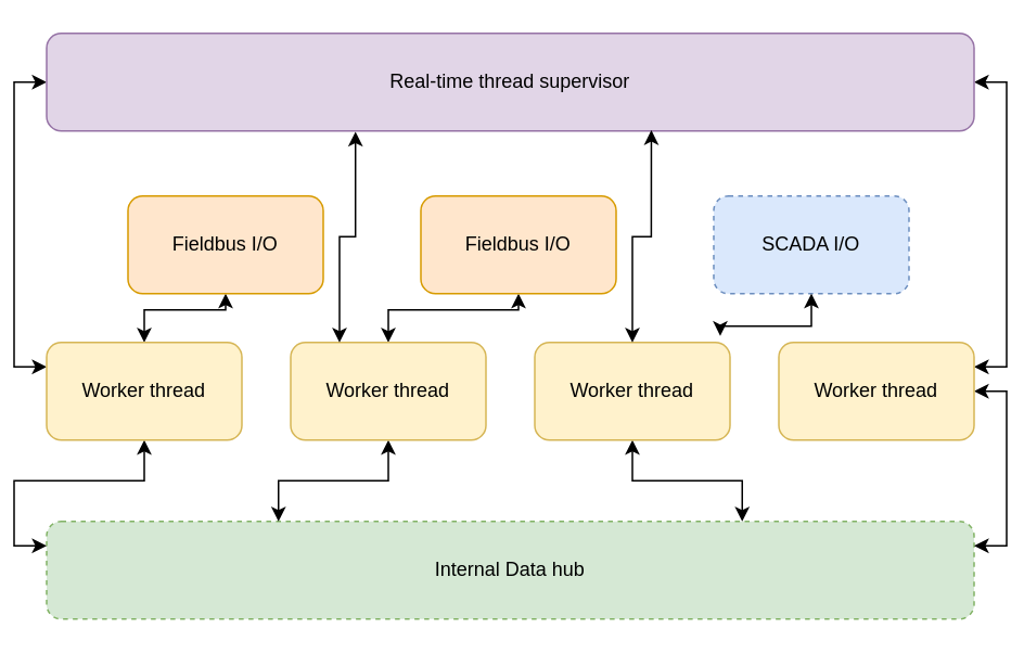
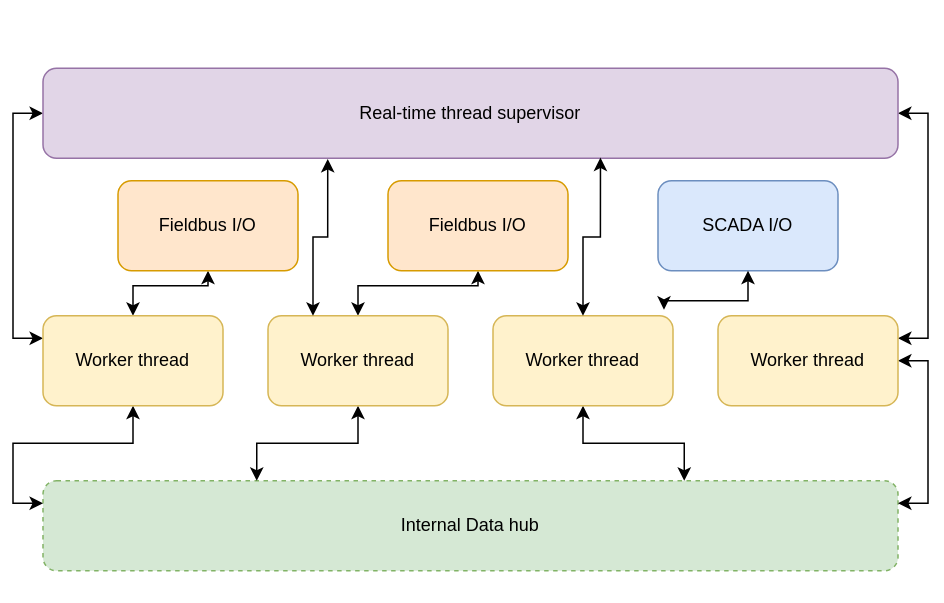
  <mxCell id="0" />
  <mxCell id="1" parent="0" />
  <mxCell id="2" value="Internal Data hub" style="rounded=1;whiteSpace=wrap;html=1;fillColor=#d5e8d4;strokeColor=#82b366;dashed=1;" parent="1" vertex="1"><mxGeometry x="20" y="320" width="570" height="60" as="geometry" /></mxCell>
  <mxCell id="3" style="edgeStyle=orthogonalEdgeStyle;rounded=0;orthogonalLoop=1;jettySize=auto;html=1;entryX=0;entryY=0.25;entryDx=0;entryDy=0;strokeColor=default;align=center;verticalAlign=middle;fontFamily=Helvetica;fontSize=11;fontColor=default;labelBackgroundColor=default;startArrow=classic;startFill=1;endArrow=classic;" parent="1" source="6" target="2" edge="1"><mxGeometry relative="1" as="geometry" /></mxCell>
  <mxCell id="4" style="edgeStyle=orthogonalEdgeStyle;rounded=0;orthogonalLoop=1;jettySize=auto;html=1;exitX=0.5;exitY=0;exitDx=0;exitDy=0;entryX=0.5;entryY=1;entryDx=0;entryDy=0;strokeColor=default;align=center;verticalAlign=middle;fontFamily=Helvetica;fontSize=11;fontColor=default;labelBackgroundColor=default;startArrow=classic;startFill=1;endArrow=classic;" parent="1" source="6" target="16" edge="1"><mxGeometry relative="1" as="geometry" /></mxCell>
  <mxCell id="5" style="edgeStyle=orthogonalEdgeStyle;rounded=0;orthogonalLoop=1;jettySize=auto;html=1;exitX=0;exitY=0.25;exitDx=0;exitDy=0;entryX=0;entryY=0.5;entryDx=0;entryDy=0;strokeColor=default;align=center;verticalAlign=middle;fontFamily=Helvetica;fontSize=11;fontColor=default;labelBackgroundColor=default;startArrow=classic;startFill=1;endArrow=classic;" parent="1" source="6" target="15" edge="1"><mxGeometry relative="1" as="geometry" /></mxCell>
  <mxCell id="6" value="Worker thread" style="rounded=1;whiteSpace=wrap;html=1;fillColor=#fff2cc;strokeColor=#d6b656;" parent="1" vertex="1"><mxGeometry x="20" y="210" width="120" height="60" as="geometry" /></mxCell>
  <mxCell id="7" style="edgeStyle=orthogonalEdgeStyle;rounded=0;orthogonalLoop=1;jettySize=auto;html=1;exitX=0.5;exitY=1;exitDx=0;exitDy=0;entryX=0.25;entryY=0;entryDx=0;entryDy=0;strokeColor=default;align=center;verticalAlign=middle;fontFamily=Helvetica;fontSize=11;fontColor=default;labelBackgroundColor=default;startArrow=classic;startFill=1;endArrow=classic;" parent="1" source="9" target="2" edge="1"><mxGeometry relative="1" as="geometry" /></mxCell>
  <mxCell id="8" style="edgeStyle=orthogonalEdgeStyle;rounded=0;orthogonalLoop=1;jettySize=auto;html=1;exitX=0.5;exitY=0;exitDx=0;exitDy=0;entryX=0.5;entryY=1;entryDx=0;entryDy=0;strokeColor=default;align=center;verticalAlign=middle;fontFamily=Helvetica;fontSize=11;fontColor=default;labelBackgroundColor=default;startArrow=classic;startFill=1;endArrow=classic;" parent="1" source="9" target="18" edge="1"><mxGeometry relative="1" as="geometry" /></mxCell>
  <mxCell id="9" value="Worker thread" style="rounded=1;whiteSpace=wrap;html=1;fillColor=#fff2cc;strokeColor=#d6b656;" parent="1" vertex="1"><mxGeometry x="170" y="210" width="120" height="60" as="geometry" /></mxCell>
  <mxCell id="10" style="edgeStyle=orthogonalEdgeStyle;rounded=0;orthogonalLoop=1;jettySize=auto;html=1;entryX=0.75;entryY=0;entryDx=0;entryDy=0;strokeColor=default;align=center;verticalAlign=middle;fontFamily=Helvetica;fontSize=11;fontColor=default;labelBackgroundColor=default;startArrow=classic;startFill=1;endArrow=classic;" parent="1" source="11" target="2" edge="1"><mxGeometry relative="1" as="geometry" /></mxCell>
  <mxCell id="11" value="Worker thread" style="rounded=1;whiteSpace=wrap;html=1;fillColor=#fff2cc;strokeColor=#d6b656;" parent="1" vertex="1"><mxGeometry x="320" y="210" width="120" height="60" as="geometry" /></mxCell>
  <mxCell id="12" style="edgeStyle=orthogonalEdgeStyle;rounded=0;orthogonalLoop=1;jettySize=auto;html=1;exitX=1;exitY=0.5;exitDx=0;exitDy=0;entryX=1;entryY=0.25;entryDx=0;entryDy=0;strokeColor=default;align=center;verticalAlign=middle;fontFamily=Helvetica;fontSize=11;fontColor=default;labelBackgroundColor=default;startArrow=classic;startFill=1;endArrow=classic;" parent="1" source="14" target="2" edge="1"><mxGeometry relative="1" as="geometry" /></mxCell>
  <mxCell id="13" style="edgeStyle=orthogonalEdgeStyle;rounded=0;orthogonalLoop=1;jettySize=auto;html=1;exitX=1;exitY=0.25;exitDx=0;exitDy=0;entryX=1;entryY=0.5;entryDx=0;entryDy=0;strokeColor=default;align=center;verticalAlign=middle;fontFamily=Helvetica;fontSize=11;fontColor=default;labelBackgroundColor=default;startArrow=classic;startFill=1;endArrow=classic;" parent="1" source="14" target="15" edge="1"><mxGeometry relative="1" as="geometry" /></mxCell>
  <mxCell id="14" value="Worker thread" style="rounded=1;whiteSpace=wrap;html=1;fillColor=#fff2cc;strokeColor=#d6b656;" parent="1" vertex="1"><mxGeometry x="470" y="210" width="120" height="60" as="geometry" /></mxCell>
- <mxCell id="15" value="Real-time thread supervisor" style="rounded=1;whiteSpace=wrap;html=1;fillColor=#e1d5e7;strokeColor=#9673a6;" parent="1" vertex="1"><mxGeometry x="20" y="20" width="570" height="60" as="geometry" /></mxCell>
+ <mxCell id="15" value="Real-time thread supervisor" style="rounded=1;whiteSpace=wrap;html=1;fillColor=#e1d5e7;strokeColor=#9673a6;" parent="1" vertex="1"><mxGeometry x="20" y="45" width="570" height="60" as="geometry" /></mxCell>
  <mxCell id="16" value="Fieldbus I/O" style="rounded=1;whiteSpace=wrap;html=1;fillColor=#ffe6cc;strokeColor=#d79b00;" parent="1" vertex="1"><mxGeometry x="70" y="120" width="120" height="60" as="geometry" /></mxCell>
- <mxCell id="17" value="SCADA I/O" style="rounded=1;whiteSpace=wrap;html=1;fillColor=#dae8fc;strokeColor=#6c8ebf;dashed=1;" parent="1" vertex="1"><mxGeometry x="430" y="120" width="120" height="60" as="geometry" /></mxCell>
+ <mxCell id="17" value="SCADA I/O" style="rounded=1;whiteSpace=wrap;html=1;fillColor=#dae8fc;strokeColor=#6c8ebf;" parent="1" vertex="1"><mxGeometry x="430" y="120" width="120" height="60" as="geometry" /></mxCell>
  <mxCell id="18" value="Fieldbus I/O" style="rounded=1;whiteSpace=wrap;html=1;fillColor=#ffe6cc;strokeColor=#d79b00;" parent="1" vertex="1"><mxGeometry x="250" y="120" width="120" height="60" as="geometry" /></mxCell>
  <mxCell id="19" style="edgeStyle=orthogonalEdgeStyle;rounded=0;orthogonalLoop=1;jettySize=auto;html=1;exitX=0.25;exitY=0;exitDx=0;exitDy=0;entryX=0.333;entryY=1.008;entryDx=0;entryDy=0;entryPerimeter=0;strokeColor=default;align=center;verticalAlign=middle;fontFamily=Helvetica;fontSize=11;fontColor=default;labelBackgroundColor=default;startArrow=classic;startFill=1;endArrow=classic;" parent="1" source="9" target="15" edge="1"><mxGeometry relative="1" as="geometry" /></mxCell>
  <mxCell id="20" style="edgeStyle=orthogonalEdgeStyle;rounded=0;orthogonalLoop=1;jettySize=auto;html=1;exitX=0.5;exitY=1;exitDx=0;exitDy=0;entryX=0.95;entryY=-0.067;entryDx=0;entryDy=0;entryPerimeter=0;strokeColor=default;align=center;verticalAlign=middle;fontFamily=Helvetica;fontSize=11;fontColor=default;labelBackgroundColor=default;startArrow=classic;startFill=1;endArrow=classic;" parent="1" source="17" target="11" edge="1"><mxGeometry relative="1" as="geometry" /></mxCell>
  <mxCell id="21" style="edgeStyle=orthogonalEdgeStyle;rounded=0;orthogonalLoop=1;jettySize=auto;html=1;exitX=0.5;exitY=0;exitDx=0;exitDy=0;entryX=0.652;entryY=0.992;entryDx=0;entryDy=0;entryPerimeter=0;strokeColor=default;align=center;verticalAlign=middle;fontFamily=Helvetica;fontSize=11;fontColor=default;labelBackgroundColor=default;startArrow=classic;startFill=1;endArrow=classic;" parent="1" source="11" target="15" edge="1"><mxGeometry relative="1" as="geometry" /></mxCell>
